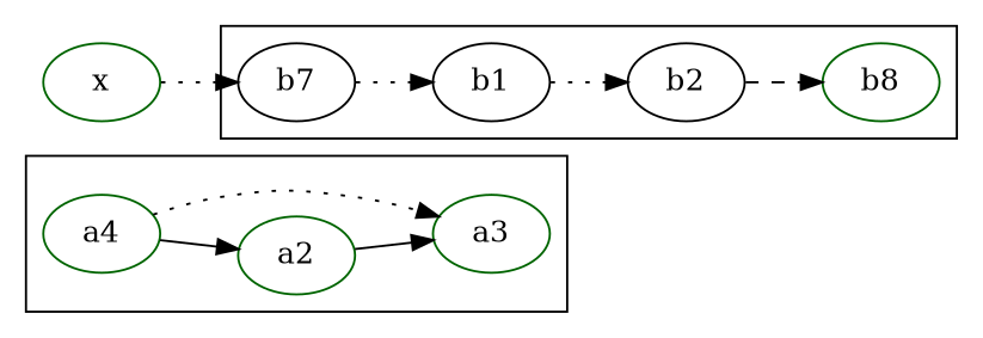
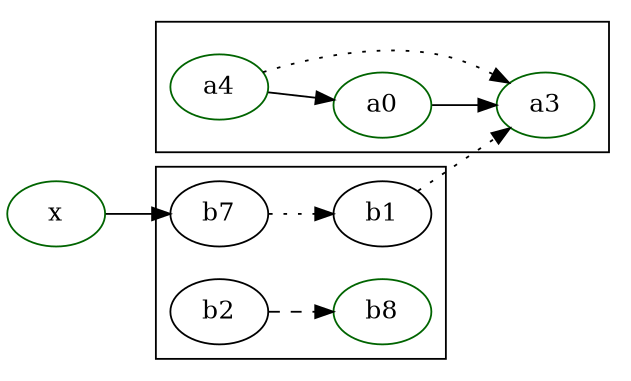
  digraph {
    rankdir=LR
    node [color=darkgreen]
    edge [style=dotted]
    n1 [label=a4]
-   a2
+   a2 [label=a0]
    a3
    n4 [color=black label=b7]
    b1 [color=black]
    b2 [color=black]
    n7 [label=b8]
    x
    subgraph cluster_1 {
      n1
      a2
      a3
    }
    subgraph cluster_2 {
      n4
      b1
      b2
      n7
    }
    n1 -> a2 [style=solid]
    n1 -> a3
    a2 -> a3 [style=solid]
    n4 -> b1
-   b1 -> b2
+   b1 -> a3
    b2 -> n7 [style=dashed]
-   x -> n4
+   x -> n4 [style=solid]
  }
